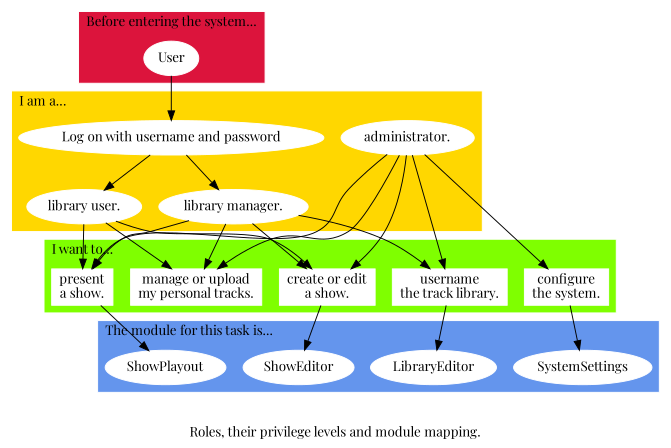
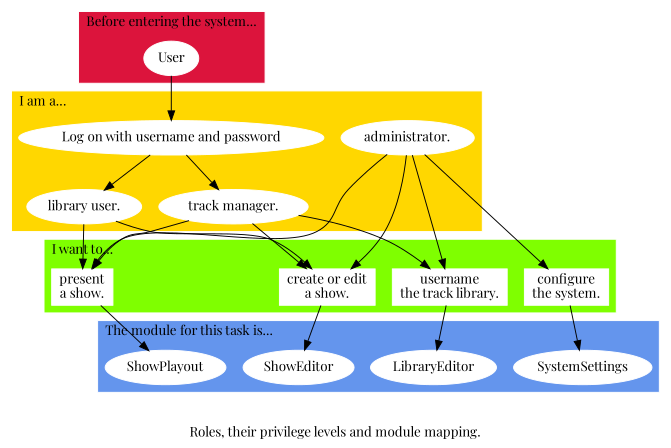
  digraph {
    fontname="Playfair Display"
    label="Roles, their privilege levels and module mapping."
    node [color=white fillcolor=white fontname="Playfair Display" style=filled]
    edge [fontname="Playfair Display"]
    n1 [label="Log on with username and password"]
    n2 [label="library user."]
-   n3 [label="library manager."]
+   n3 [label="track manager."]
    n4 [label="administrator."]
    User
    n6 [label="create or edit\na show." shape=rectangle]
    n7 [label="present\na show." shape=rectangle]
-   n8 [label="manage or upload\nmy personal tracks." shape=rectangle]
    n9 [label="username\nthe track library." shape=rectangle]
    n10 [label="configure\nthe system." shape=rectangle]
    ShowEditor
    ShowPlayout
    LibraryEditor
    SystemSettings
    subgraph cluster_1 {
      fillcolor=gold
      label="I am a..."
      labeljust=l
      pencolor=white
      style=filled
      n1
      n2
      n3
      n4
    }
    subgraph cluster_2 {
      fillcolor=crimson
      label="Before entering the system..."
      labeljust=l
      pencolor=white
      style=filled
      User
    }
    subgraph cluster_3 {
      fillcolor=chartreuse
      label="I want to..."
      labeljust=l
      pencolor=white
      style=filled
      n6
      n7
-     n8
      n9
      n10
    }
    subgraph cluster_4 {
      fillcolor=cornflowerblue
      label="The module for this task is..."
      labeljust=l
      pencolor=white
      style=filled
      ShowEditor
      ShowPlayout
      LibraryEditor
      SystemSettings
    }
    n1 -> n2
    n1 -> n3
    n2 -> n6
    n2 -> n7
-   n2 -> n8
    n3 -> n6
    n3 -> n7
-   n3 -> n8
    n3 -> n9
    n4 -> n6
    n4 -> n7
-   n4 -> n8
    n4 -> n9
    n4 -> n10
    User -> n1
    n6 -> ShowEditor
    n7 -> ShowPlayout
    n9 -> LibraryEditor
    n10 -> SystemSettings
  }
